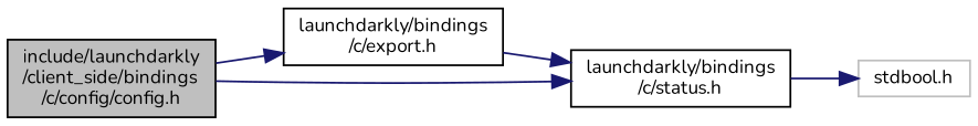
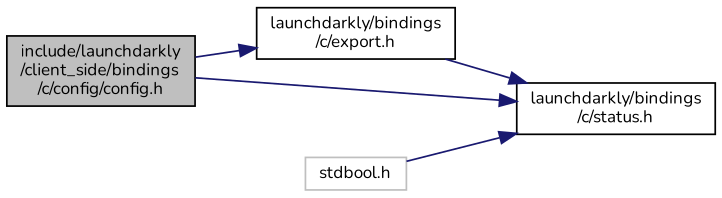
  digraph {
    fontname=Nunito
    rankdir=LR
    node [color=black fillcolor=white fontname=Nunito fontsize=10 shape=record style=filled]
    edge [color=midnightblue fontname=Nunito fontsize=10 labelfontname=Helvetica labelfontsize=10 style=solid]
    n1 [fillcolor=grey75 fontcolor=black height=0.2 label="include/launchdarkly\l/client_side/bindings\l/c/config/config.h" width=0.4]
    n2 [height=0.2 label="launchdarkly/bindings\l/c/export.h" width=0.4]
    n3 [height=0.2 label="launchdarkly/bindings\l/c/status.h" width=0.4]
    n4 [color=grey75 height=0.2 label="stdbool.h" width=0.4]
    n1 -> n2
    n1 -> n3
    n2 -> n3
-   n3 -> n4
+   n4 -> n3
  }
